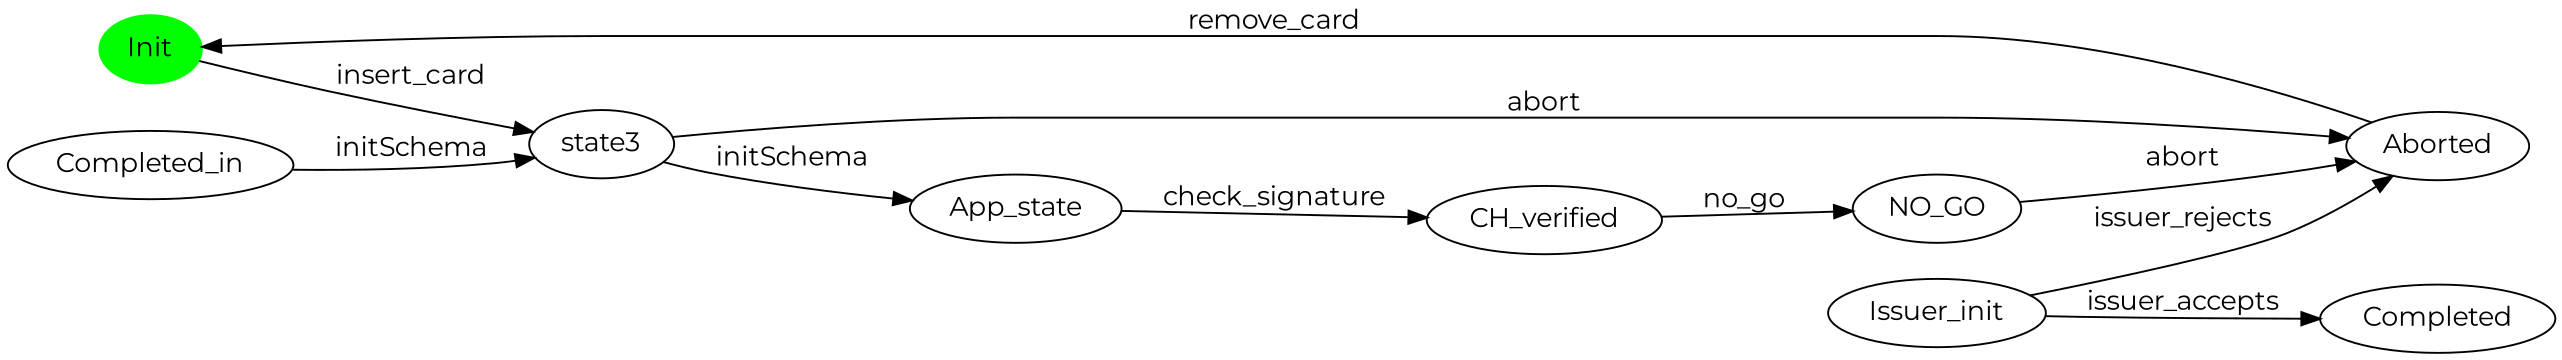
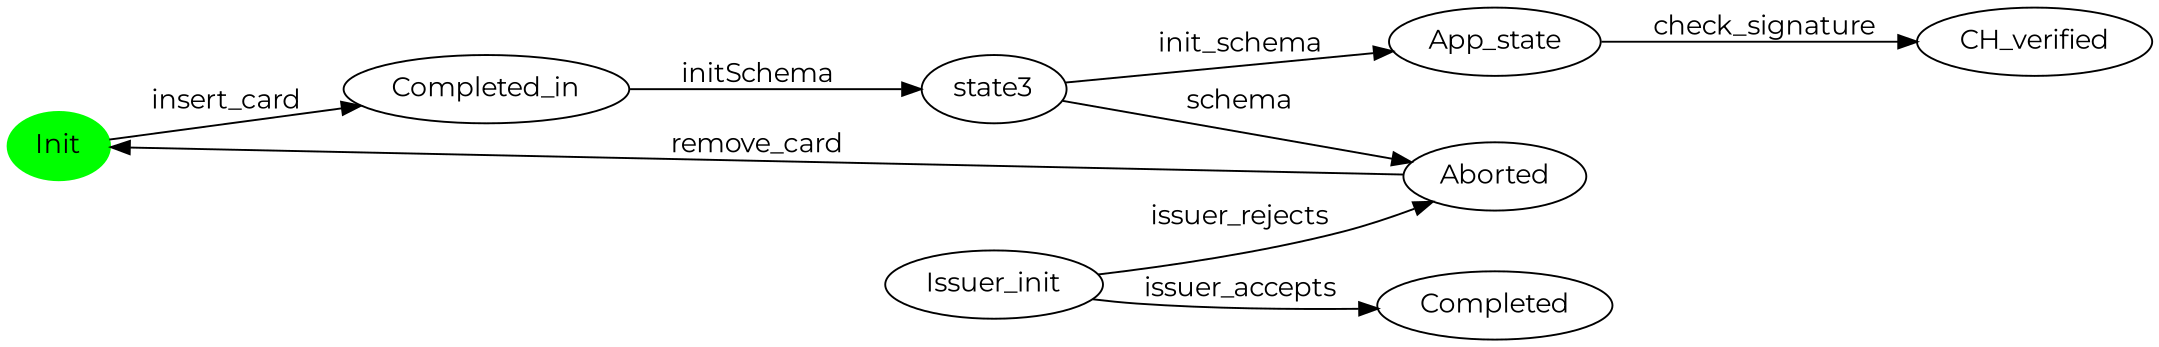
  digraph {
    fontname=Montserrat
    rankdir=LR
    node [fontname=Montserrat]
    edge [fontname=Montserrat]
    n1 [color=green label=Init style=filled]
    n2 [label=Completed_in]
    n3 [label=state3]
    n4 [label=Aborted]
    n5 [label=App_state]
    n6 [label=CH_verified]
-   n7 [label=NO_GO]
    n8 [label=Issuer_init]
    n9 [label=Completed]
-   n1 -> n3 [label=" insert_card "]
+   n1 -> n2 [label=" insert_card "]
    n2 -> n3 [label=" initSchema "]
-   n3 -> n4 [label=" abort "]
-   n3 -> n5 [label=" initSchema "]
+   n3 -> n4 [label=" schema "]
+   n3 -> n5 [label=" init_schema "]
    n4 -> n1 [label=" remove_card "]
    n5 -> n6 [label=" check_signature "]
-   n6 -> n7 [label=" no_go "]
-   n7 -> n4 [label=" abort "]
    n8 -> n4 [label=" issuer_rejects "]
    n8 -> n9 [label=" issuer_accepts "]
  }
